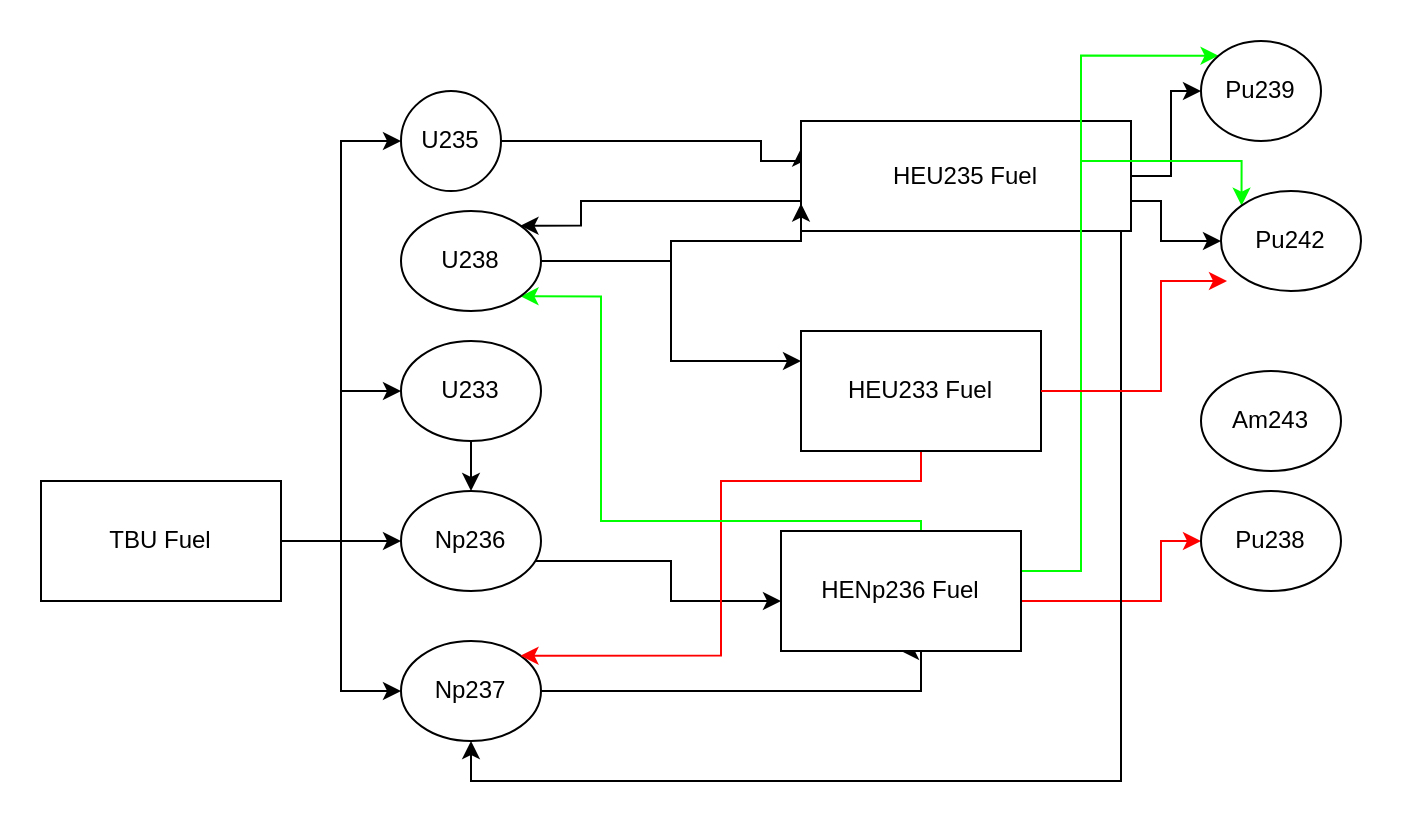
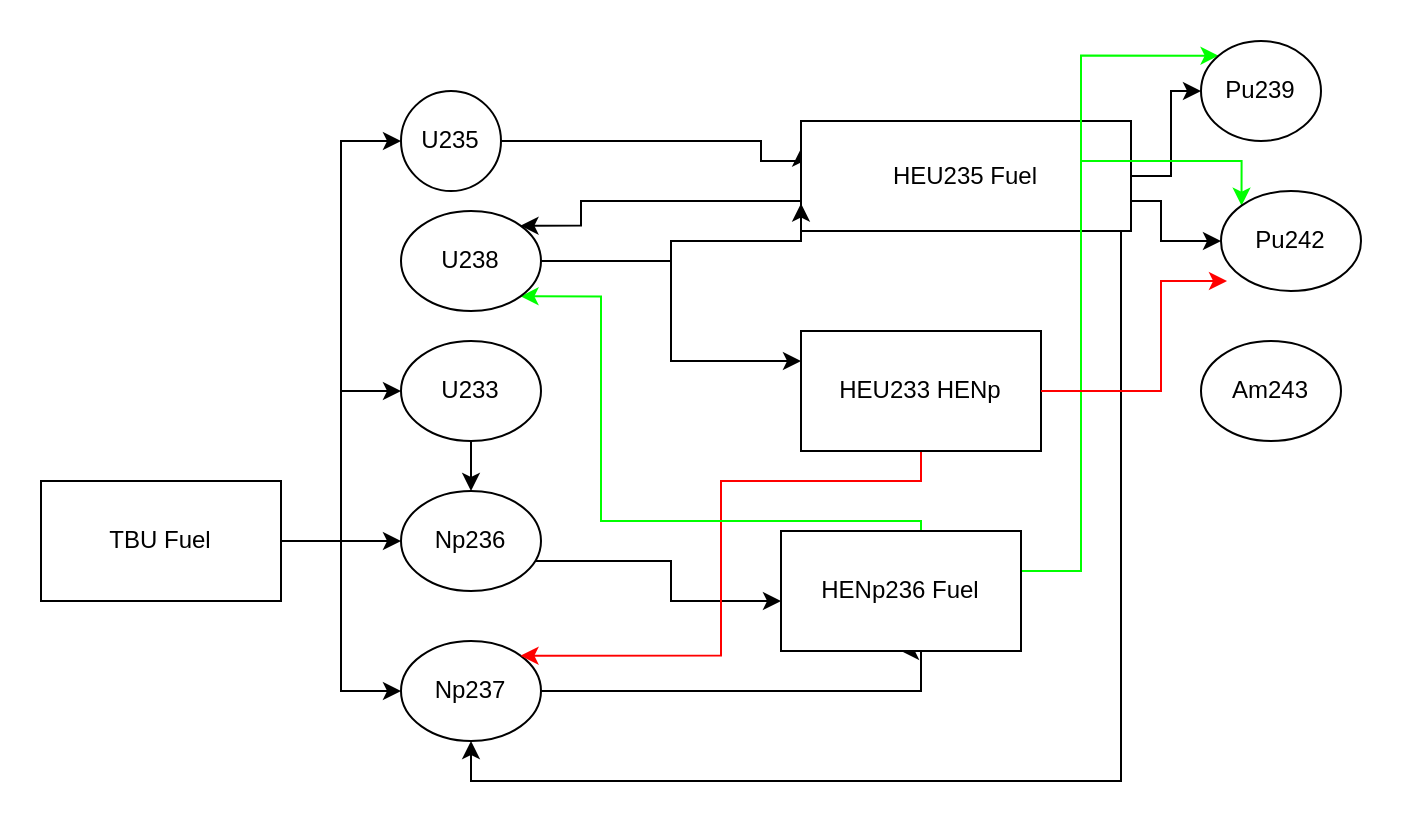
  <mxCell id="0" />
  <mxCell id="1" parent="0" />
  <mxCell id="2" style="edgeStyle=orthogonalEdgeStyle;rounded=0;orthogonalLoop=1;jettySize=auto;html=1;" edge="1" parent="1" source="3" target="12"><mxGeometry relative="1" as="geometry" /></mxCell>
  <mxCell id="3" value="U233" style="ellipse;whiteSpace=wrap;html=1;" parent="1" vertex="1"><mxGeometry x="200" y="170" width="70" height="50" as="geometry" /></mxCell>
  <mxCell id="4" style="edgeStyle=orthogonalEdgeStyle;rounded=0;orthogonalLoop=1;jettySize=auto;html=1;entryX=0;entryY=0.5;entryDx=0;entryDy=0;" parent="1" source="8" target="3" edge="1"><mxGeometry relative="1" as="geometry" /></mxCell>
  <mxCell id="5" style="edgeStyle=orthogonalEdgeStyle;rounded=0;orthogonalLoop=1;jettySize=auto;html=1;entryX=0;entryY=0.5;entryDx=0;entryDy=0;strokeColor=#000000;" edge="1" parent="1" source="8" target="10"><mxGeometry relative="1" as="geometry" /></mxCell>
  <mxCell id="6" style="edgeStyle=orthogonalEdgeStyle;rounded=0;orthogonalLoop=1;jettySize=auto;html=1;entryX=0;entryY=0.5;entryDx=0;entryDy=0;" edge="1" parent="1" source="8" target="12"><mxGeometry relative="1" as="geometry" /></mxCell>
  <mxCell id="7" style="edgeStyle=orthogonalEdgeStyle;rounded=0;orthogonalLoop=1;jettySize=auto;html=1;entryX=0;entryY=0.5;entryDx=0;entryDy=0;" edge="1" parent="1" source="8" target="14"><mxGeometry relative="1" as="geometry" /></mxCell>
  <mxCell id="8" value="TBU Fuel" style="rounded=0;whiteSpace=wrap;html=1;" parent="1" vertex="1"><mxGeometry x="20" y="240" width="120" height="60" as="geometry" /></mxCell>
  <mxCell id="9" style="edgeStyle=orthogonalEdgeStyle;rounded=0;orthogonalLoop=1;jettySize=auto;html=1;entryX=0;entryY=0.25;entryDx=0;entryDy=0;strokeColor=#000000;" edge="1" parent="1" source="10" target="18"><mxGeometry relative="1" as="geometry"><Array as="points"><mxPoint x="380" y="70" /><mxPoint x="380" y="80" /></Array></mxGeometry></mxCell>
  <mxCell id="10" value="U235" style="ellipse;whiteSpace=wrap;html=1;" vertex="1" parent="1"><mxGeometry x="200" y="45" width="50" height="50" as="geometry" /></mxCell>
  <mxCell id="11" style="edgeStyle=orthogonalEdgeStyle;rounded=0;orthogonalLoop=1;jettySize=auto;html=1;" edge="1" parent="1" source="12" target="25"><mxGeometry relative="1" as="geometry"><Array as="points"><mxPoint x="335" y="280" /><mxPoint x="335" y="300" /></Array></mxGeometry></mxCell>
  <mxCell id="12" value="Np236" style="ellipse;whiteSpace=wrap;html=1;" vertex="1" parent="1"><mxGeometry x="200" y="245" width="70" height="50" as="geometry" /></mxCell>
  <mxCell id="13" style="edgeStyle=orthogonalEdgeStyle;rounded=0;orthogonalLoop=1;jettySize=auto;html=1;entryX=0.5;entryY=1;entryDx=0;entryDy=0;" edge="1" parent="1" source="14" target="25"><mxGeometry relative="1" as="geometry"><mxPoint x="400" y="350" as="targetPoint" /><Array as="points"><mxPoint x="460" y="345" /></Array></mxGeometry></mxCell>
  <mxCell id="14" value="Np237" style="ellipse;whiteSpace=wrap;html=1;" vertex="1" parent="1"><mxGeometry x="200" y="320" width="70" height="50" as="geometry" /></mxCell>
  <mxCell id="15" style="edgeStyle=orthogonalEdgeStyle;rounded=0;orthogonalLoop=1;jettySize=auto;html=1;entryX=1;entryY=0;entryDx=0;entryDy=0;" edge="1" parent="1" source="18" target="28"><mxGeometry relative="1" as="geometry"><mxPoint x="580" y="10" as="targetPoint" /><Array as="points"><mxPoint x="290" y="100" /><mxPoint x="290" y="112" /></Array></mxGeometry></mxCell>
  <mxCell id="16" style="edgeStyle=orthogonalEdgeStyle;rounded=0;orthogonalLoop=1;jettySize=auto;html=1;" edge="1" parent="1" source="18" target="30"><mxGeometry relative="1" as="geometry" /></mxCell>
  <mxCell id="17" style="edgeStyle=orthogonalEdgeStyle;rounded=0;orthogonalLoop=1;jettySize=auto;html=1;" edge="1" parent="1" source="18" target="31"><mxGeometry relative="1" as="geometry"><Array as="points"><mxPoint x="580" y="100" /><mxPoint x="580" y="120" /></Array></mxGeometry></mxCell>
  <mxCell id="18" value="HEU235 Fuel" style="rounded=0;whiteSpace=wrap;html=1;" vertex="1" parent="1"><mxGeometry x="400" y="60" width="165" height="55" as="geometry" /></mxCell>
  <mxCell id="19" style="edgeStyle=orthogonalEdgeStyle;rounded=0;orthogonalLoop=1;jettySize=auto;html=1;entryX=1;entryY=0;entryDx=0;entryDy=0;strokeColor=#FF0000;" edge="1" parent="1" source="20" target="14"><mxGeometry relative="1" as="geometry"><Array as="points"><mxPoint x="460" y="240" /><mxPoint x="360" y="240" /><mxPoint x="360" y="327" /></Array></mxGeometry></mxCell>
- <mxCell id="20" value="HEU233 Fuel" style="rounded=0;whiteSpace=wrap;html=1;" vertex="1" parent="1"><mxGeometry x="400" y="165" width="120" height="60" as="geometry" /></mxCell>
+ <mxCell id="20" value="HEU233 HENp" style="rounded=0;whiteSpace=wrap;html=1;" vertex="1" parent="1"><mxGeometry x="400" y="165" width="120" height="60" as="geometry" /></mxCell>
  <mxCell id="21" style="edgeStyle=orthogonalEdgeStyle;rounded=0;orthogonalLoop=1;jettySize=auto;html=1;entryX=1;entryY=1;entryDx=0;entryDy=0;strokeColor=#00FF00;" edge="1" parent="1" source="25" target="28"><mxGeometry relative="1" as="geometry"><Array as="points"><mxPoint x="460" y="260" /><mxPoint x="300" y="260" /><mxPoint x="300" y="148" /></Array></mxGeometry></mxCell>
- <mxCell id="22" style="edgeStyle=orthogonalEdgeStyle;rounded=0;orthogonalLoop=1;jettySize=auto;html=1;strokeColor=#FF0000;" edge="1" parent="1" source="25" target="34"><mxGeometry relative="1" as="geometry"><Array as="points"><mxPoint x="580" y="300" /><mxPoint x="580" y="270" /></Array></mxGeometry></mxCell>
  <mxCell id="23" style="edgeStyle=orthogonalEdgeStyle;rounded=0;orthogonalLoop=1;jettySize=auto;html=1;strokeColor=#00FF00;exitX=1;exitY=0.25;exitDx=0;exitDy=0;entryX=0;entryY=0;entryDx=0;entryDy=0;" edge="1" parent="1" source="25" target="30"><mxGeometry relative="1" as="geometry"><mxPoint x="620" y="-10" as="targetPoint" /><Array as="points"><mxPoint x="540" y="285" /><mxPoint x="540" y="27" /></Array></mxGeometry></mxCell>
  <mxCell id="24" style="edgeStyle=orthogonalEdgeStyle;rounded=0;orthogonalLoop=1;jettySize=auto;html=1;entryX=0;entryY=0;entryDx=0;entryDy=0;exitX=1;exitY=0.25;exitDx=0;exitDy=0;strokeColor=#00FF00;" edge="1" parent="1" source="25" target="31"><mxGeometry relative="1" as="geometry"><Array as="points"><mxPoint x="540" y="285" /><mxPoint x="540" y="80" /><mxPoint x="620" y="80" /></Array></mxGeometry></mxCell>
  <mxCell id="25" value="HENp236 Fuel" style="rounded=0;whiteSpace=wrap;html=1;" vertex="1" parent="1"><mxGeometry x="390" y="265" width="120" height="60" as="geometry" /></mxCell>
  <mxCell id="26" style="edgeStyle=orthogonalEdgeStyle;rounded=0;orthogonalLoop=1;jettySize=auto;html=1;entryX=0;entryY=0.75;entryDx=0;entryDy=0;exitX=1;exitY=0.5;exitDx=0;exitDy=0;" edge="1" parent="1" source="28" target="18"><mxGeometry relative="1" as="geometry"><mxPoint x="280" y="90" as="sourcePoint" /><Array as="points"><mxPoint x="335" y="130" /><mxPoint x="335" y="120" /></Array></mxGeometry></mxCell>
  <mxCell id="27" style="edgeStyle=orthogonalEdgeStyle;rounded=0;orthogonalLoop=1;jettySize=auto;html=1;entryX=0;entryY=0.25;entryDx=0;entryDy=0;" edge="1" parent="1" source="28" target="20"><mxGeometry relative="1" as="geometry" /></mxCell>
  <mxCell id="28" value="U238" style="ellipse;whiteSpace=wrap;html=1;" vertex="1" parent="1"><mxGeometry x="200" y="105" width="70" height="50" as="geometry" /></mxCell>
  <mxCell id="29" style="edgeStyle=orthogonalEdgeStyle;rounded=0;orthogonalLoop=1;jettySize=auto;html=1;entryX=0.5;entryY=1;entryDx=0;entryDy=0;" edge="1" parent="1" source="18" target="14"><mxGeometry relative="1" as="geometry"><Array as="points"><mxPoint x="560" y="100" /><mxPoint x="560" y="390" /><mxPoint x="235" y="390" /></Array></mxGeometry></mxCell>
  <mxCell id="30" value="Pu239" style="ellipse;whiteSpace=wrap;html=1;" vertex="1" parent="1"><mxGeometry x="600" y="20" width="60" height="50" as="geometry" /></mxCell>
  <mxCell id="31" value="Pu242" style="ellipse;whiteSpace=wrap;html=1;" vertex="1" parent="1"><mxGeometry x="610" y="95" width="70" height="50" as="geometry" /></mxCell>
  <mxCell id="32" style="edgeStyle=orthogonalEdgeStyle;rounded=0;orthogonalLoop=1;jettySize=auto;html=1;entryX=0.043;entryY=0.9;entryDx=0;entryDy=0;entryPerimeter=0;exitX=1;exitY=0.5;exitDx=0;exitDy=0;strokeColor=#FF0000;" edge="1" parent="1" source="20" target="31"><mxGeometry relative="1" as="geometry"><mxPoint x="530" y="180" as="sourcePoint" /><Array as="points"><mxPoint x="580" y="195" /><mxPoint x="580" y="140" /></Array></mxGeometry></mxCell>
- <mxCell id="33" value="Am243" style="ellipse;whiteSpace=wrap;html=1;" vertex="1" parent="1"><mxGeometry x="600" y="185" width="70" height="50" as="geometry" /></mxCell>
- <mxCell id="34" value="Pu238" style="ellipse;whiteSpace=wrap;html=1;" vertex="1" parent="1"><mxGeometry x="600" y="245" width="70" height="50" as="geometry" /></mxCell>
+ <mxCell id="33" value="Am243" style="ellipse;whiteSpace=wrap;html=1;" vertex="1" parent="1"><mxGeometry x="600" y="170" width="70" height="50" as="geometry" /></mxCell>
